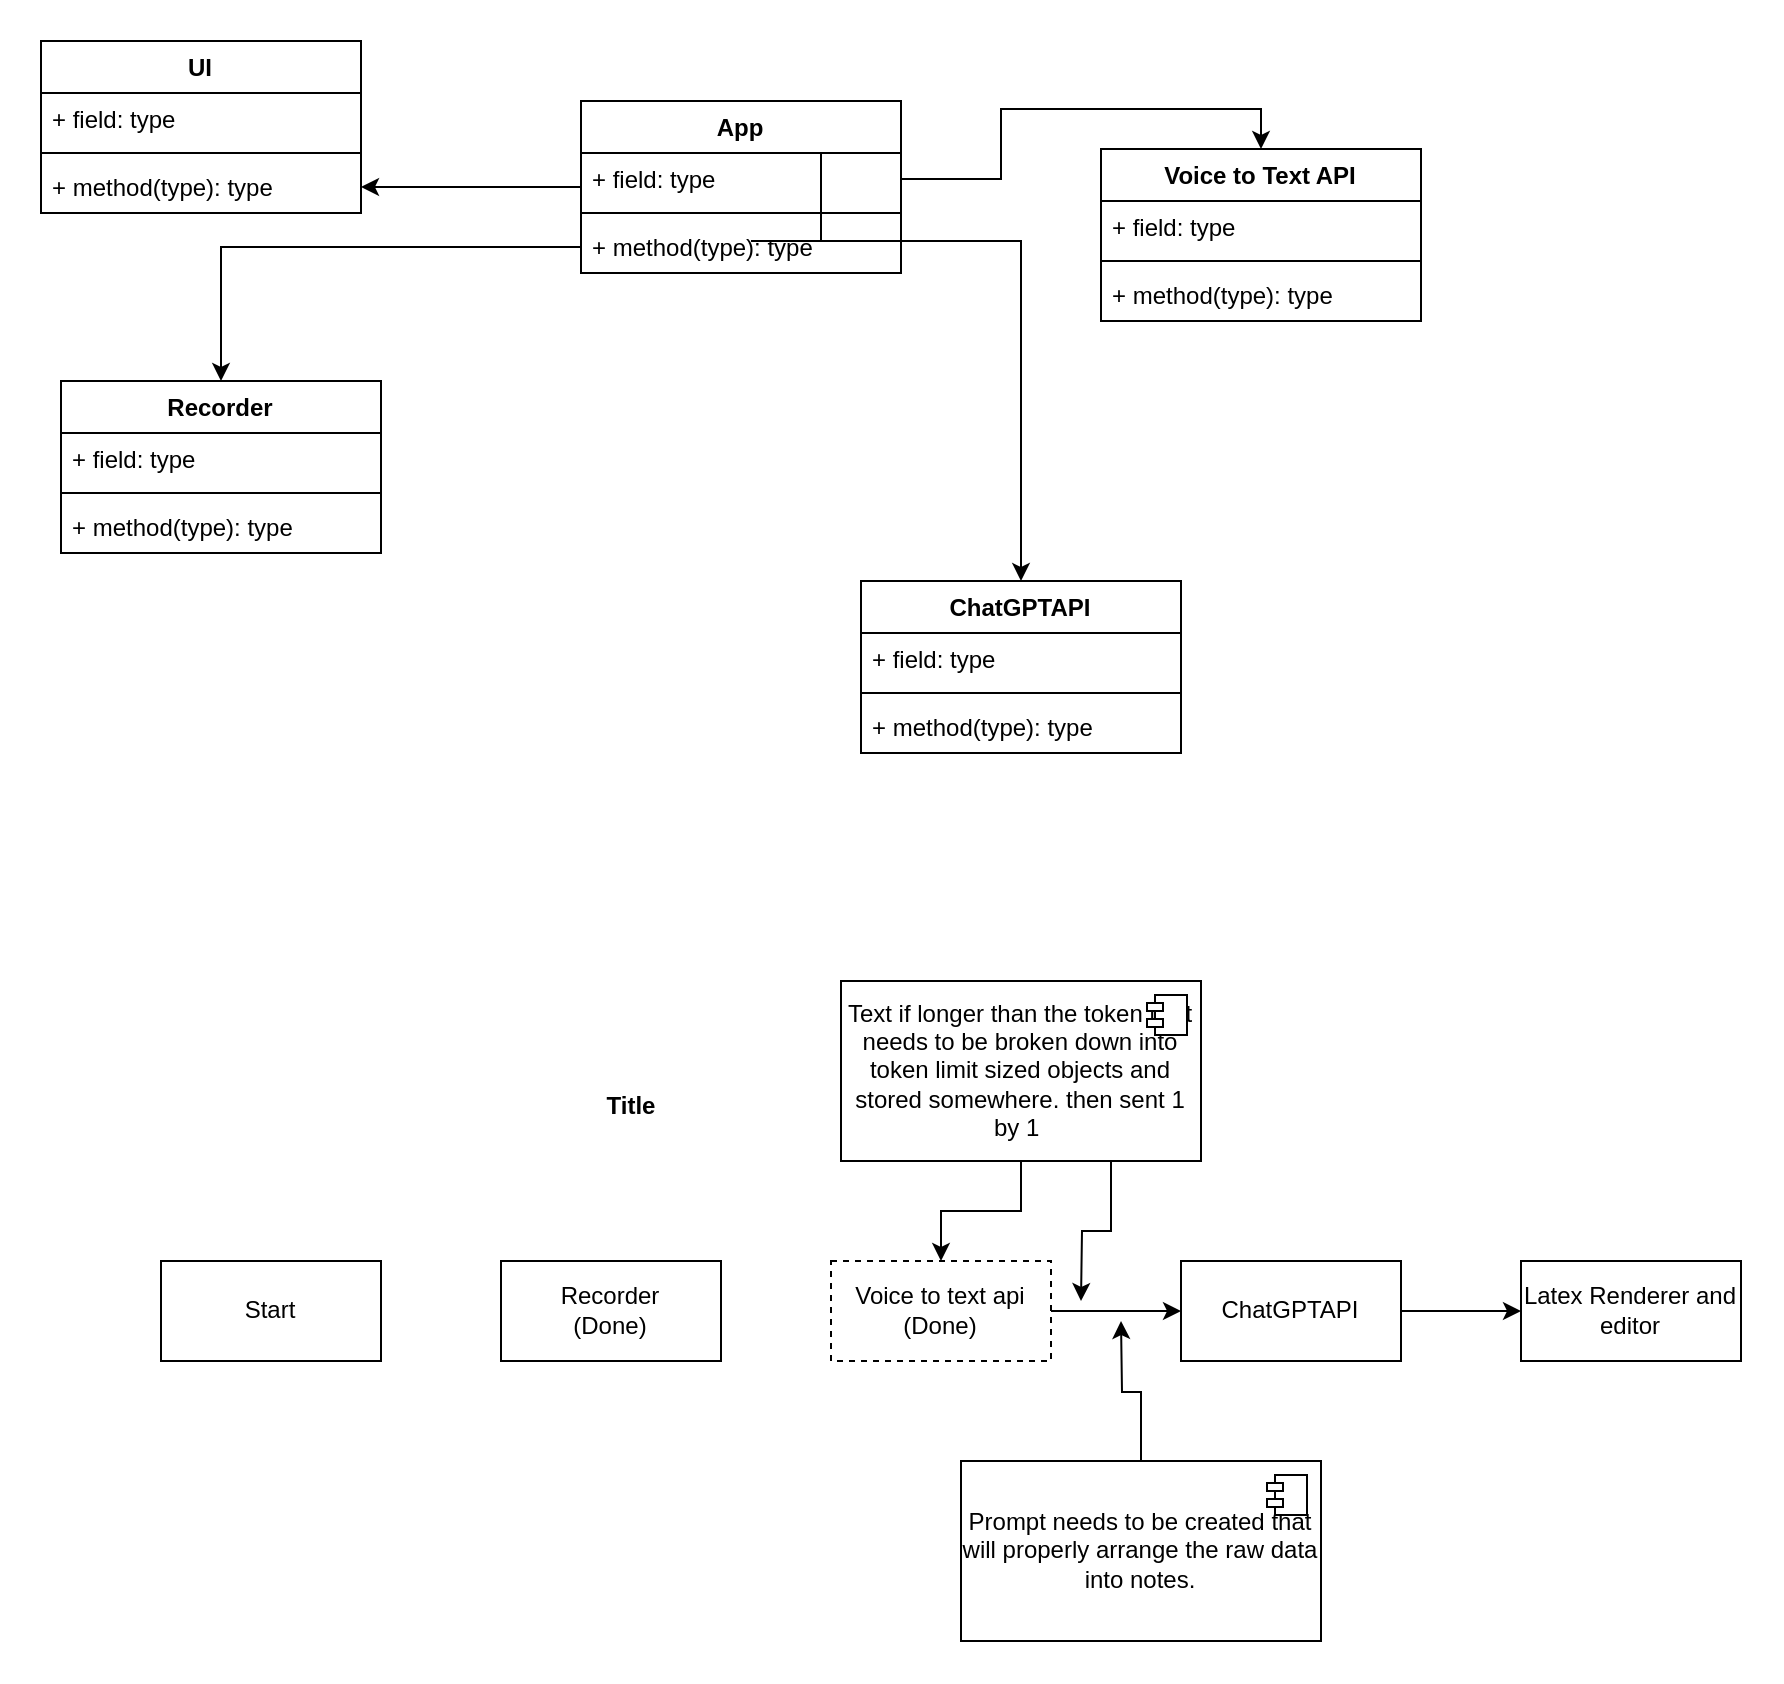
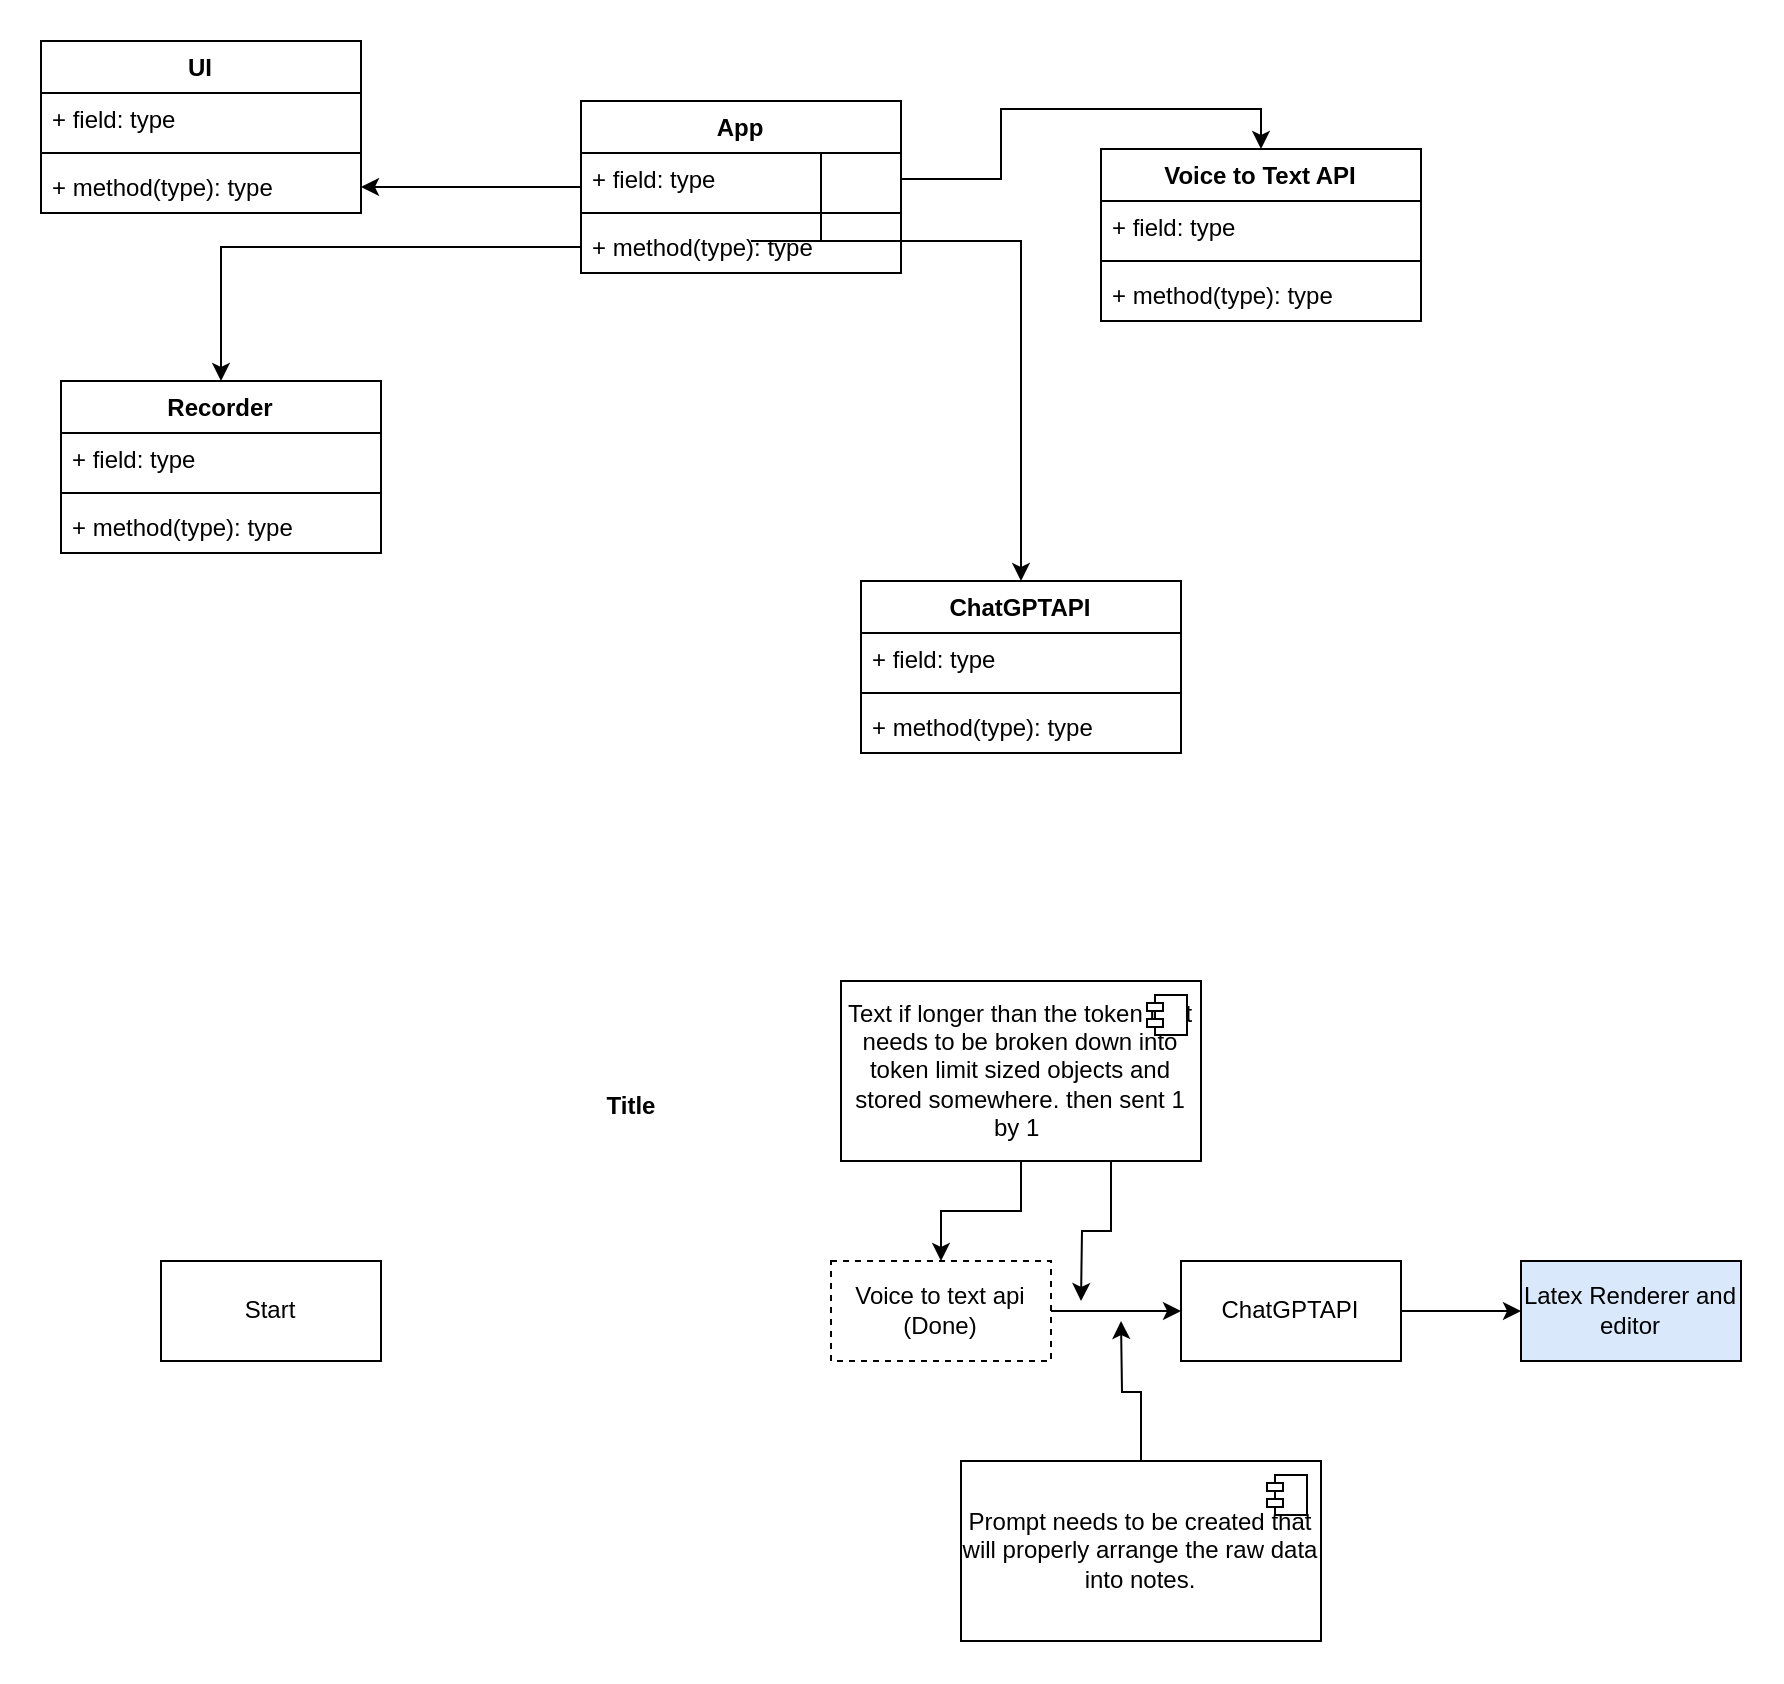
  <mxCell id="0" />
  <mxCell id="1" parent="0" />
  <mxCell id="2" style="edgeStyle=orthogonalEdgeStyle;rounded=0;orthogonalLoop=1;jettySize=auto;html=1;exitX=0.75;exitY=0;exitDx=0;exitDy=0;entryX=0.5;entryY=0;entryDx=0;entryDy=0;" parent="1" source="4" target="12" edge="1"><mxGeometry relative="1" as="geometry"><Array as="points"><mxPoint x="375" y="120" /><mxPoint x="820" y="120" /></Array></mxGeometry></mxCell>
  <mxCell id="3" style="edgeStyle=orthogonalEdgeStyle;rounded=0;orthogonalLoop=1;jettySize=auto;html=1;exitX=0;exitY=0.5;exitDx=0;exitDy=0;entryX=1;entryY=0.5;entryDx=0;entryDy=0;" parent="1" source="5" target="19" edge="1"><mxGeometry relative="1" as="geometry"><Array as="points"><mxPoint x="290" y="93" /></Array></mxGeometry></mxCell>
  <mxCell id="4" value="App" style="swimlane;fontStyle=1;align=center;verticalAlign=top;childLayout=stackLayout;horizontal=1;startSize=26;horizontalStack=0;resizeParent=1;resizeParentMax=0;resizeLast=0;collapsible=1;marginBottom=0;whiteSpace=wrap;html=1;" parent="1" vertex="1"><mxGeometry x="290" y="50" width="160" height="86" as="geometry" /></mxCell>
  <mxCell id="5" value="+ field: type" style="text;strokeColor=none;fillColor=none;align=left;verticalAlign=top;spacingLeft=4;spacingRight=4;overflow=hidden;rotatable=0;points=[[0,0.5],[1,0.5]];portConstraint=eastwest;whiteSpace=wrap;html=1;" parent="4" vertex="1"><mxGeometry y="26" width="160" height="26" as="geometry" /></mxCell>
  <mxCell id="6" value="" style="line;strokeWidth=1;fillColor=none;align=left;verticalAlign=middle;spacingTop=-1;spacingLeft=3;spacingRight=3;rotatable=0;labelPosition=right;points=[];portConstraint=eastwest;strokeColor=inherit;" parent="4" vertex="1"><mxGeometry y="52" width="160" height="8" as="geometry" /></mxCell>
  <mxCell id="7" value="+ method(type): type" style="text;strokeColor=none;fillColor=none;align=left;verticalAlign=top;spacingLeft=4;spacingRight=4;overflow=hidden;rotatable=0;points=[[0,0.5],[1,0.5]];portConstraint=eastwest;whiteSpace=wrap;html=1;" parent="4" vertex="1"><mxGeometry y="60" width="160" height="26" as="geometry" /></mxCell>
  <mxCell id="8" value="Recorder" style="swimlane;fontStyle=1;align=center;verticalAlign=top;childLayout=stackLayout;horizontal=1;startSize=26;horizontalStack=0;resizeParent=1;resizeParentMax=0;resizeLast=0;collapsible=1;marginBottom=0;whiteSpace=wrap;html=1;" parent="1" vertex="1"><mxGeometry x="30" y="190" width="160" height="86" as="geometry" /></mxCell>
  <mxCell id="9" value="+ field: type" style="text;strokeColor=none;fillColor=none;align=left;verticalAlign=top;spacingLeft=4;spacingRight=4;overflow=hidden;rotatable=0;points=[[0,0.5],[1,0.5]];portConstraint=eastwest;whiteSpace=wrap;html=1;" parent="8" vertex="1"><mxGeometry y="26" width="160" height="26" as="geometry" /></mxCell>
  <mxCell id="10" value="" style="line;strokeWidth=1;fillColor=none;align=left;verticalAlign=middle;spacingTop=-1;spacingLeft=3;spacingRight=3;rotatable=0;labelPosition=right;points=[];portConstraint=eastwest;strokeColor=inherit;" parent="8" vertex="1"><mxGeometry y="52" width="160" height="8" as="geometry" /></mxCell>
  <mxCell id="11" value="+ method(type): type" style="text;strokeColor=none;fillColor=none;align=left;verticalAlign=top;spacingLeft=4;spacingRight=4;overflow=hidden;rotatable=0;points=[[0,0.5],[1,0.5]];portConstraint=eastwest;whiteSpace=wrap;html=1;" parent="8" vertex="1"><mxGeometry y="60" width="160" height="26" as="geometry" /></mxCell>
  <mxCell id="12" value="ChatGPTAPI" style="swimlane;fontStyle=1;align=center;verticalAlign=top;childLayout=stackLayout;horizontal=1;startSize=26;horizontalStack=0;resizeParent=1;resizeParentMax=0;resizeLast=0;collapsible=1;marginBottom=0;whiteSpace=wrap;html=1;" parent="1" vertex="1"><mxGeometry x="430" y="290" width="160" height="86" as="geometry" /></mxCell>
  <mxCell id="13" value="+ field: type" style="text;strokeColor=none;fillColor=none;align=left;verticalAlign=top;spacingLeft=4;spacingRight=4;overflow=hidden;rotatable=0;points=[[0,0.5],[1,0.5]];portConstraint=eastwest;whiteSpace=wrap;html=1;" parent="12" vertex="1"><mxGeometry y="26" width="160" height="26" as="geometry" /></mxCell>
  <mxCell id="14" value="" style="line;strokeWidth=1;fillColor=none;align=left;verticalAlign=middle;spacingTop=-1;spacingLeft=3;spacingRight=3;rotatable=0;labelPosition=right;points=[];portConstraint=eastwest;strokeColor=inherit;" parent="12" vertex="1"><mxGeometry y="52" width="160" height="8" as="geometry" /></mxCell>
  <mxCell id="15" value="+ method(type): type" style="text;strokeColor=none;fillColor=none;align=left;verticalAlign=top;spacingLeft=4;spacingRight=4;overflow=hidden;rotatable=0;points=[[0,0.5],[1,0.5]];portConstraint=eastwest;whiteSpace=wrap;html=1;" parent="12" vertex="1"><mxGeometry y="60" width="160" height="26" as="geometry" /></mxCell>
  <mxCell id="16" value="UI" style="swimlane;fontStyle=1;align=center;verticalAlign=top;childLayout=stackLayout;horizontal=1;startSize=26;horizontalStack=0;resizeParent=1;resizeParentMax=0;resizeLast=0;collapsible=1;marginBottom=0;whiteSpace=wrap;html=1;" parent="1" vertex="1"><mxGeometry x="20" y="20" width="160" height="86" as="geometry" /></mxCell>
  <mxCell id="17" value="+ field: type" style="text;strokeColor=none;fillColor=none;align=left;verticalAlign=top;spacingLeft=4;spacingRight=4;overflow=hidden;rotatable=0;points=[[0,0.5],[1,0.5]];portConstraint=eastwest;whiteSpace=wrap;html=1;" parent="16" vertex="1"><mxGeometry y="26" width="160" height="26" as="geometry" /></mxCell>
  <mxCell id="18" value="" style="line;strokeWidth=1;fillColor=none;align=left;verticalAlign=middle;spacingTop=-1;spacingLeft=3;spacingRight=3;rotatable=0;labelPosition=right;points=[];portConstraint=eastwest;strokeColor=inherit;" parent="16" vertex="1"><mxGeometry y="52" width="160" height="8" as="geometry" /></mxCell>
  <mxCell id="19" value="+ method(type): type" style="text;strokeColor=none;fillColor=none;align=left;verticalAlign=top;spacingLeft=4;spacingRight=4;overflow=hidden;rotatable=0;points=[[0,0.5],[1,0.5]];portConstraint=eastwest;whiteSpace=wrap;html=1;" parent="16" vertex="1"><mxGeometry y="60" width="160" height="26" as="geometry" /></mxCell>
  <mxCell id="20" value="Voice to Text API" style="swimlane;fontStyle=1;align=center;verticalAlign=top;childLayout=stackLayout;horizontal=1;startSize=26;horizontalStack=0;resizeParent=1;resizeParentMax=0;resizeLast=0;collapsible=1;marginBottom=0;whiteSpace=wrap;html=1;" parent="1" vertex="1"><mxGeometry x="550" y="74" width="160" height="86" as="geometry" /></mxCell>
  <mxCell id="21" value="+ field: type" style="text;strokeColor=none;fillColor=none;align=left;verticalAlign=top;spacingLeft=4;spacingRight=4;overflow=hidden;rotatable=0;points=[[0,0.5],[1,0.5]];portConstraint=eastwest;whiteSpace=wrap;html=1;" parent="20" vertex="1"><mxGeometry y="26" width="160" height="26" as="geometry" /></mxCell>
  <mxCell id="22" value="" style="line;strokeWidth=1;fillColor=none;align=left;verticalAlign=middle;spacingTop=-1;spacingLeft=3;spacingRight=3;rotatable=0;labelPosition=right;points=[];portConstraint=eastwest;strokeColor=inherit;" parent="20" vertex="1"><mxGeometry y="52" width="160" height="8" as="geometry" /></mxCell>
  <mxCell id="23" value="+ method(type): type" style="text;strokeColor=none;fillColor=none;align=left;verticalAlign=top;spacingLeft=4;spacingRight=4;overflow=hidden;rotatable=0;points=[[0,0.5],[1,0.5]];portConstraint=eastwest;whiteSpace=wrap;html=1;" parent="20" vertex="1"><mxGeometry y="60" width="160" height="26" as="geometry" /></mxCell>
  <mxCell id="24" style="edgeStyle=orthogonalEdgeStyle;rounded=0;orthogonalLoop=1;jettySize=auto;html=1;exitX=1;exitY=0.5;exitDx=0;exitDy=0;entryX=0.5;entryY=0;entryDx=0;entryDy=0;" parent="1" source="5" target="20" edge="1"><mxGeometry relative="1" as="geometry" /></mxCell>
  <mxCell id="25" style="edgeStyle=orthogonalEdgeStyle;rounded=0;orthogonalLoop=1;jettySize=auto;html=1;exitX=0;exitY=0.5;exitDx=0;exitDy=0;" parent="1" source="7" target="8" edge="1"><mxGeometry relative="1" as="geometry" /></mxCell>
  <mxCell id="26" value="Start&lt;br&gt;" style="html=1;whiteSpace=wrap;" parent="1" vertex="1"><mxGeometry x="80" y="630" width="110" height="50" as="geometry" /></mxCell>
- <mxCell id="27" value="Recorder&lt;br&gt;(Done)" style="html=1;whiteSpace=wrap;" parent="1" vertex="1"><mxGeometry x="250" y="630" width="110" height="50" as="geometry" /></mxCell>
  <mxCell id="28" style="edgeStyle=orthogonalEdgeStyle;rounded=0;orthogonalLoop=1;jettySize=auto;html=1;exitX=1;exitY=0.5;exitDx=0;exitDy=0;" parent="1" source="29" target="31" edge="1"><mxGeometry relative="1" as="geometry" /></mxCell>
  <mxCell id="29" value="Voice to text api&lt;br&gt;(Done)" style="html=1;whiteSpace=wrap;dashed=1;" parent="1" vertex="1"><mxGeometry x="415" y="630" width="110" height="50" as="geometry" /></mxCell>
  <mxCell id="30" style="edgeStyle=orthogonalEdgeStyle;rounded=0;orthogonalLoop=1;jettySize=auto;html=1;exitX=1;exitY=0.5;exitDx=0;exitDy=0;" parent="1" source="31" target="32" edge="1"><mxGeometry relative="1" as="geometry" /></mxCell>
  <mxCell id="31" value="ChatGPTAPI" style="html=1;whiteSpace=wrap;" parent="1" vertex="1"><mxGeometry x="590" y="630" width="110" height="50" as="geometry" /></mxCell>
- <mxCell id="32" value="Latex Renderer and editor" style="html=1;whiteSpace=wrap;" parent="1" vertex="1"><mxGeometry x="760" y="630" width="110" height="50" as="geometry" /></mxCell>
+ <mxCell id="32" value="Latex Renderer and editor" style="html=1;whiteSpace=wrap;fillColor=#dae8fc;" parent="1" vertex="1"><mxGeometry x="760" y="630" width="110" height="50" as="geometry" /></mxCell>
  <mxCell id="33" style="edgeStyle=orthogonalEdgeStyle;rounded=0;orthogonalLoop=1;jettySize=auto;html=1;exitX=0.5;exitY=0;exitDx=0;exitDy=0;" parent="1" source="34" edge="1"><mxGeometry relative="1" as="geometry"><mxPoint x="560" y="660" as="targetPoint" /></mxGeometry></mxCell>
  <mxCell id="34" value="Prompt needs to be created that will properly arrange the raw data into notes." style="html=1;dropTarget=0;whiteSpace=wrap;" parent="1" vertex="1"><mxGeometry x="480" y="730" width="180" height="90" as="geometry" /></mxCell>
  <mxCell id="35" value="" style="shape=module;jettyWidth=8;jettyHeight=4;" parent="34" vertex="1"><mxGeometry x="1" width="20" height="20" relative="1" as="geometry"><mxPoint x="-27" y="7" as="offset" /></mxGeometry></mxCell>
  <mxCell id="36" style="edgeStyle=orthogonalEdgeStyle;rounded=0;orthogonalLoop=1;jettySize=auto;html=1;exitX=0.75;exitY=1;exitDx=0;exitDy=0;" parent="1" source="38" edge="1"><mxGeometry relative="1" as="geometry"><mxPoint x="540" y="650" as="targetPoint" /></mxGeometry></mxCell>
  <mxCell id="37" value="" style="edgeStyle=orthogonalEdgeStyle;rounded=0;orthogonalLoop=1;jettySize=auto;html=1;" edge="1" parent="1" source="38" target="29"><mxGeometry relative="1" as="geometry" /></mxCell>
  <mxCell id="38" value="Text if longer than the token limit needs to be broken down into token limit sized objects and stored somewhere. then sent 1 by 1&amp;nbsp;" style="html=1;dropTarget=0;whiteSpace=wrap;" parent="1" vertex="1"><mxGeometry x="420" y="490" width="180" height="90" as="geometry" /></mxCell>
  <mxCell id="39" value="" style="shape=module;jettyWidth=8;jettyHeight=4;" parent="38" vertex="1"><mxGeometry x="1" width="20" height="20" relative="1" as="geometry"><mxPoint x="-27" y="7" as="offset" /></mxGeometry></mxCell>
  <mxCell id="40" value="Title" style="text;align=center;fontStyle=1;verticalAlign=middle;spacingLeft=3;spacingRight=3;strokeColor=none;rotatable=0;points=[[0,0.5],[1,0.5]];portConstraint=eastwest;html=1;" parent="1" vertex="1"><mxGeometry x="275" y="540" width="80" height="26" as="geometry" /></mxCell>
